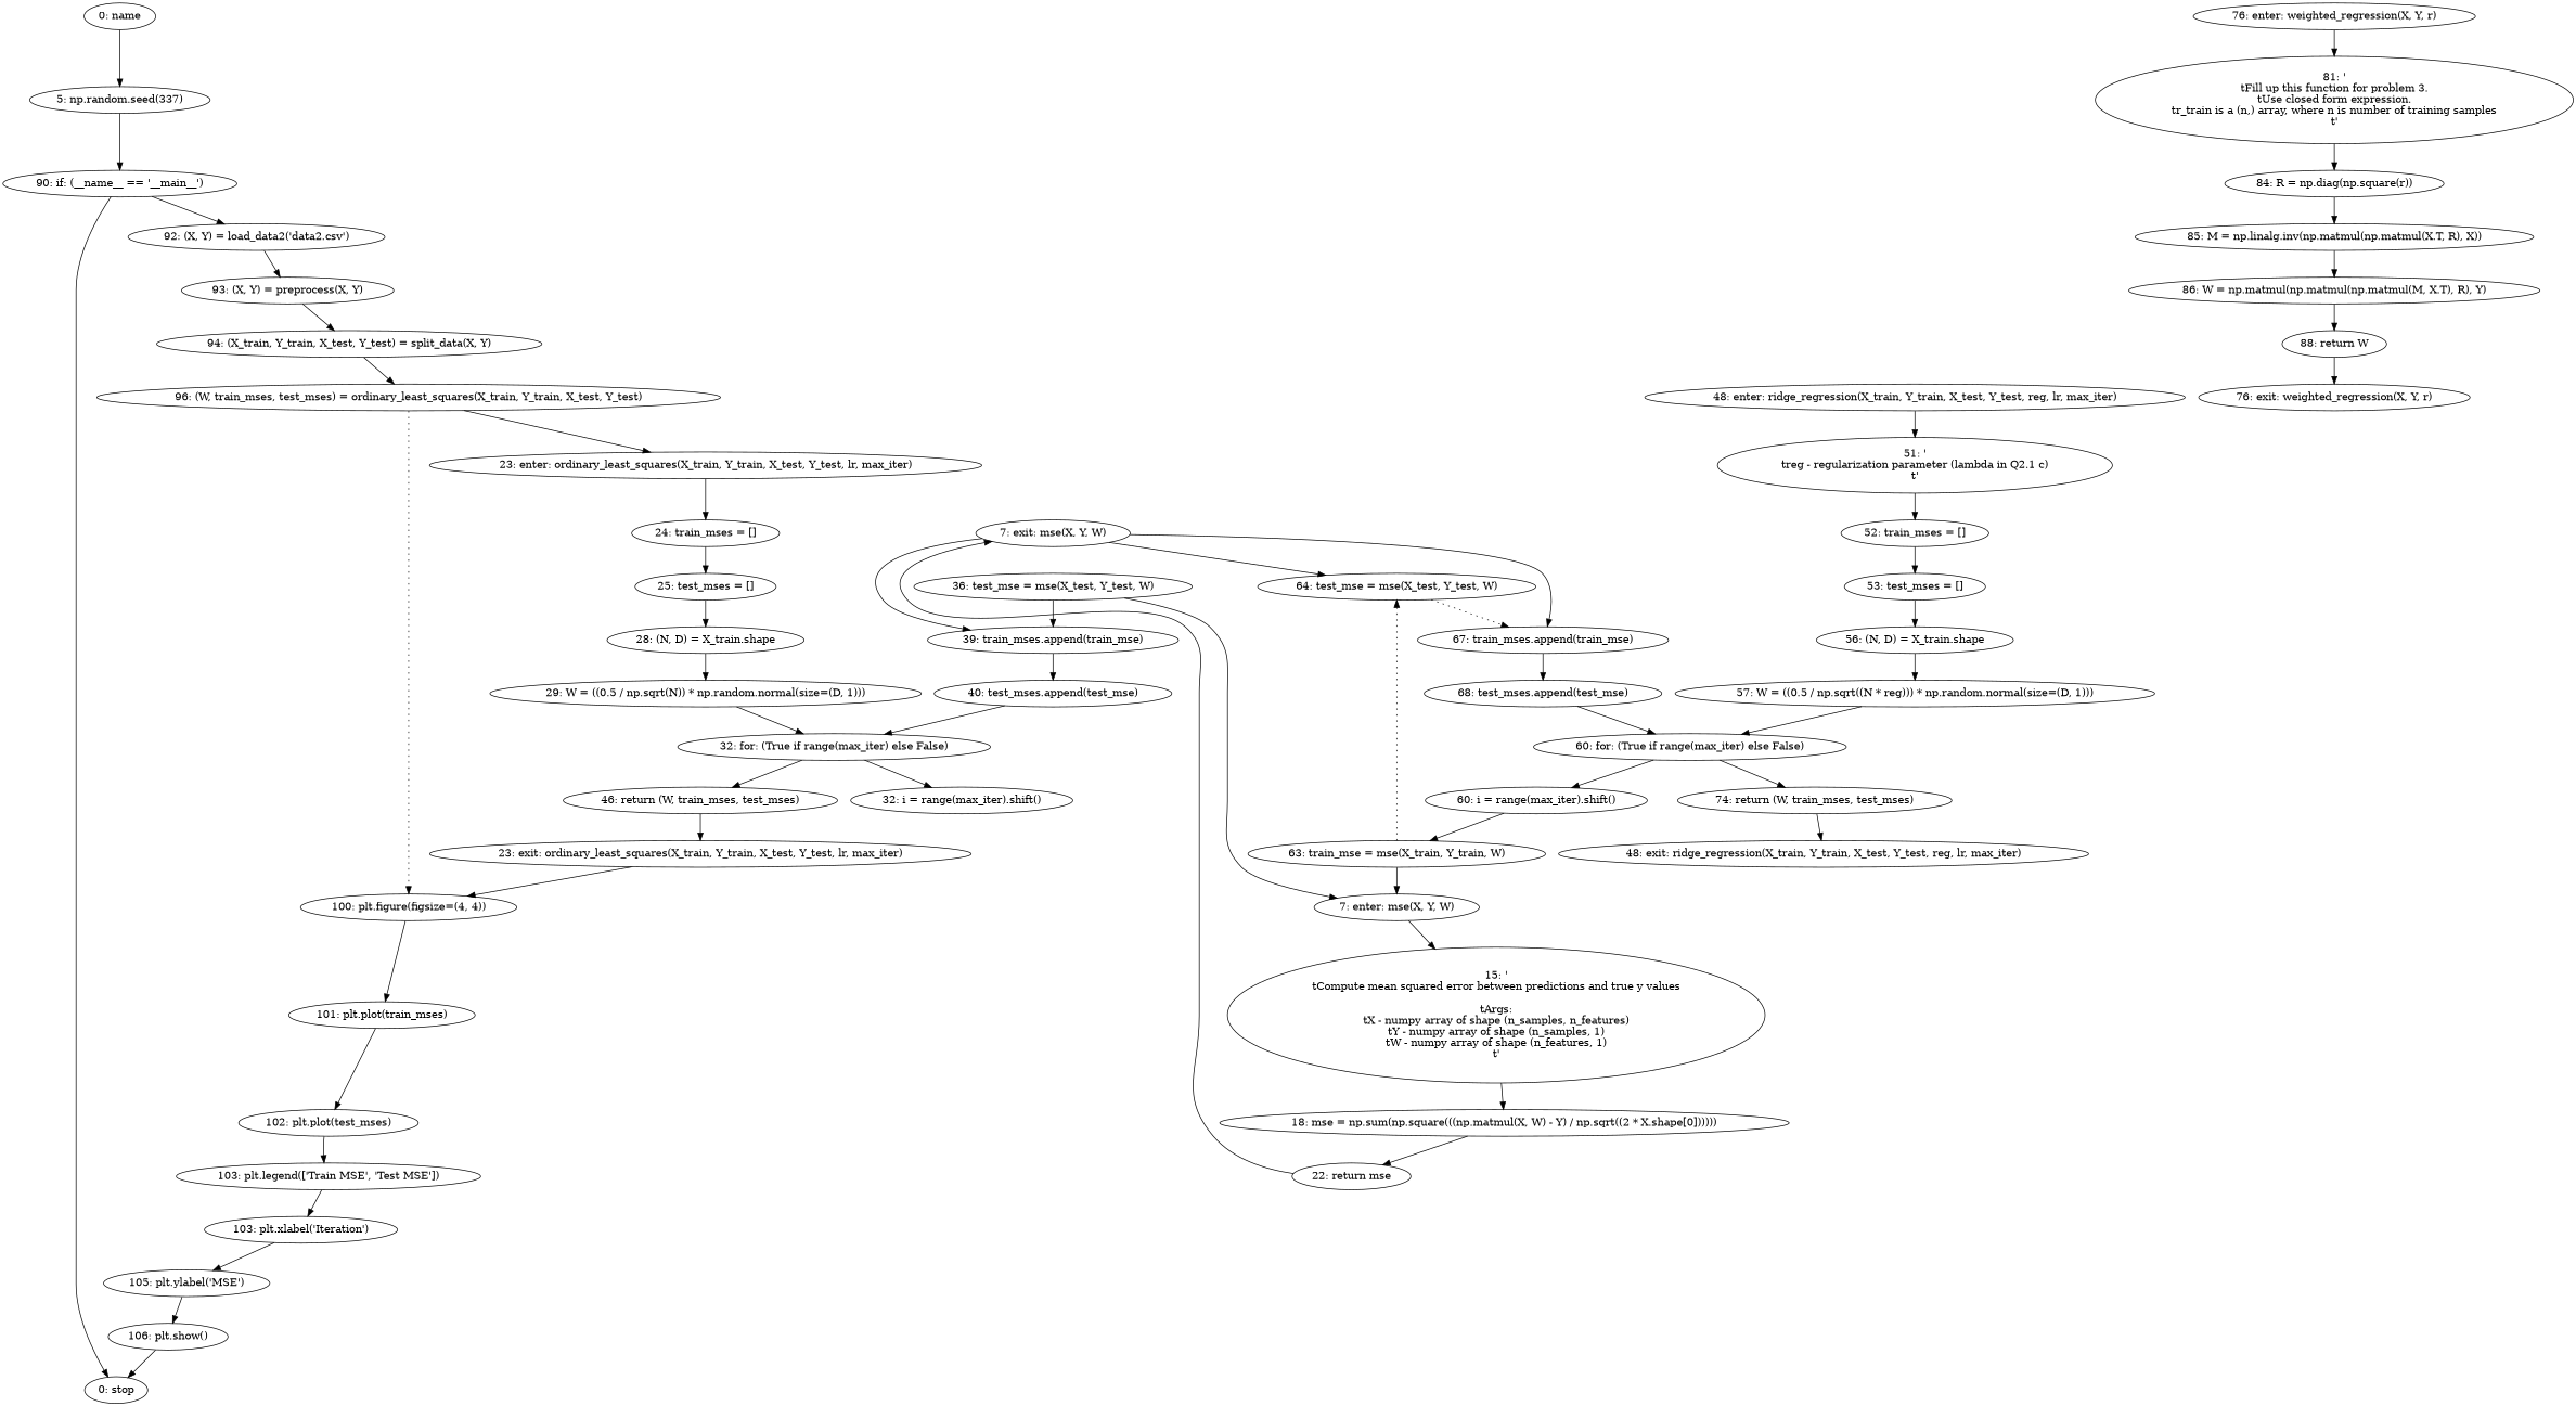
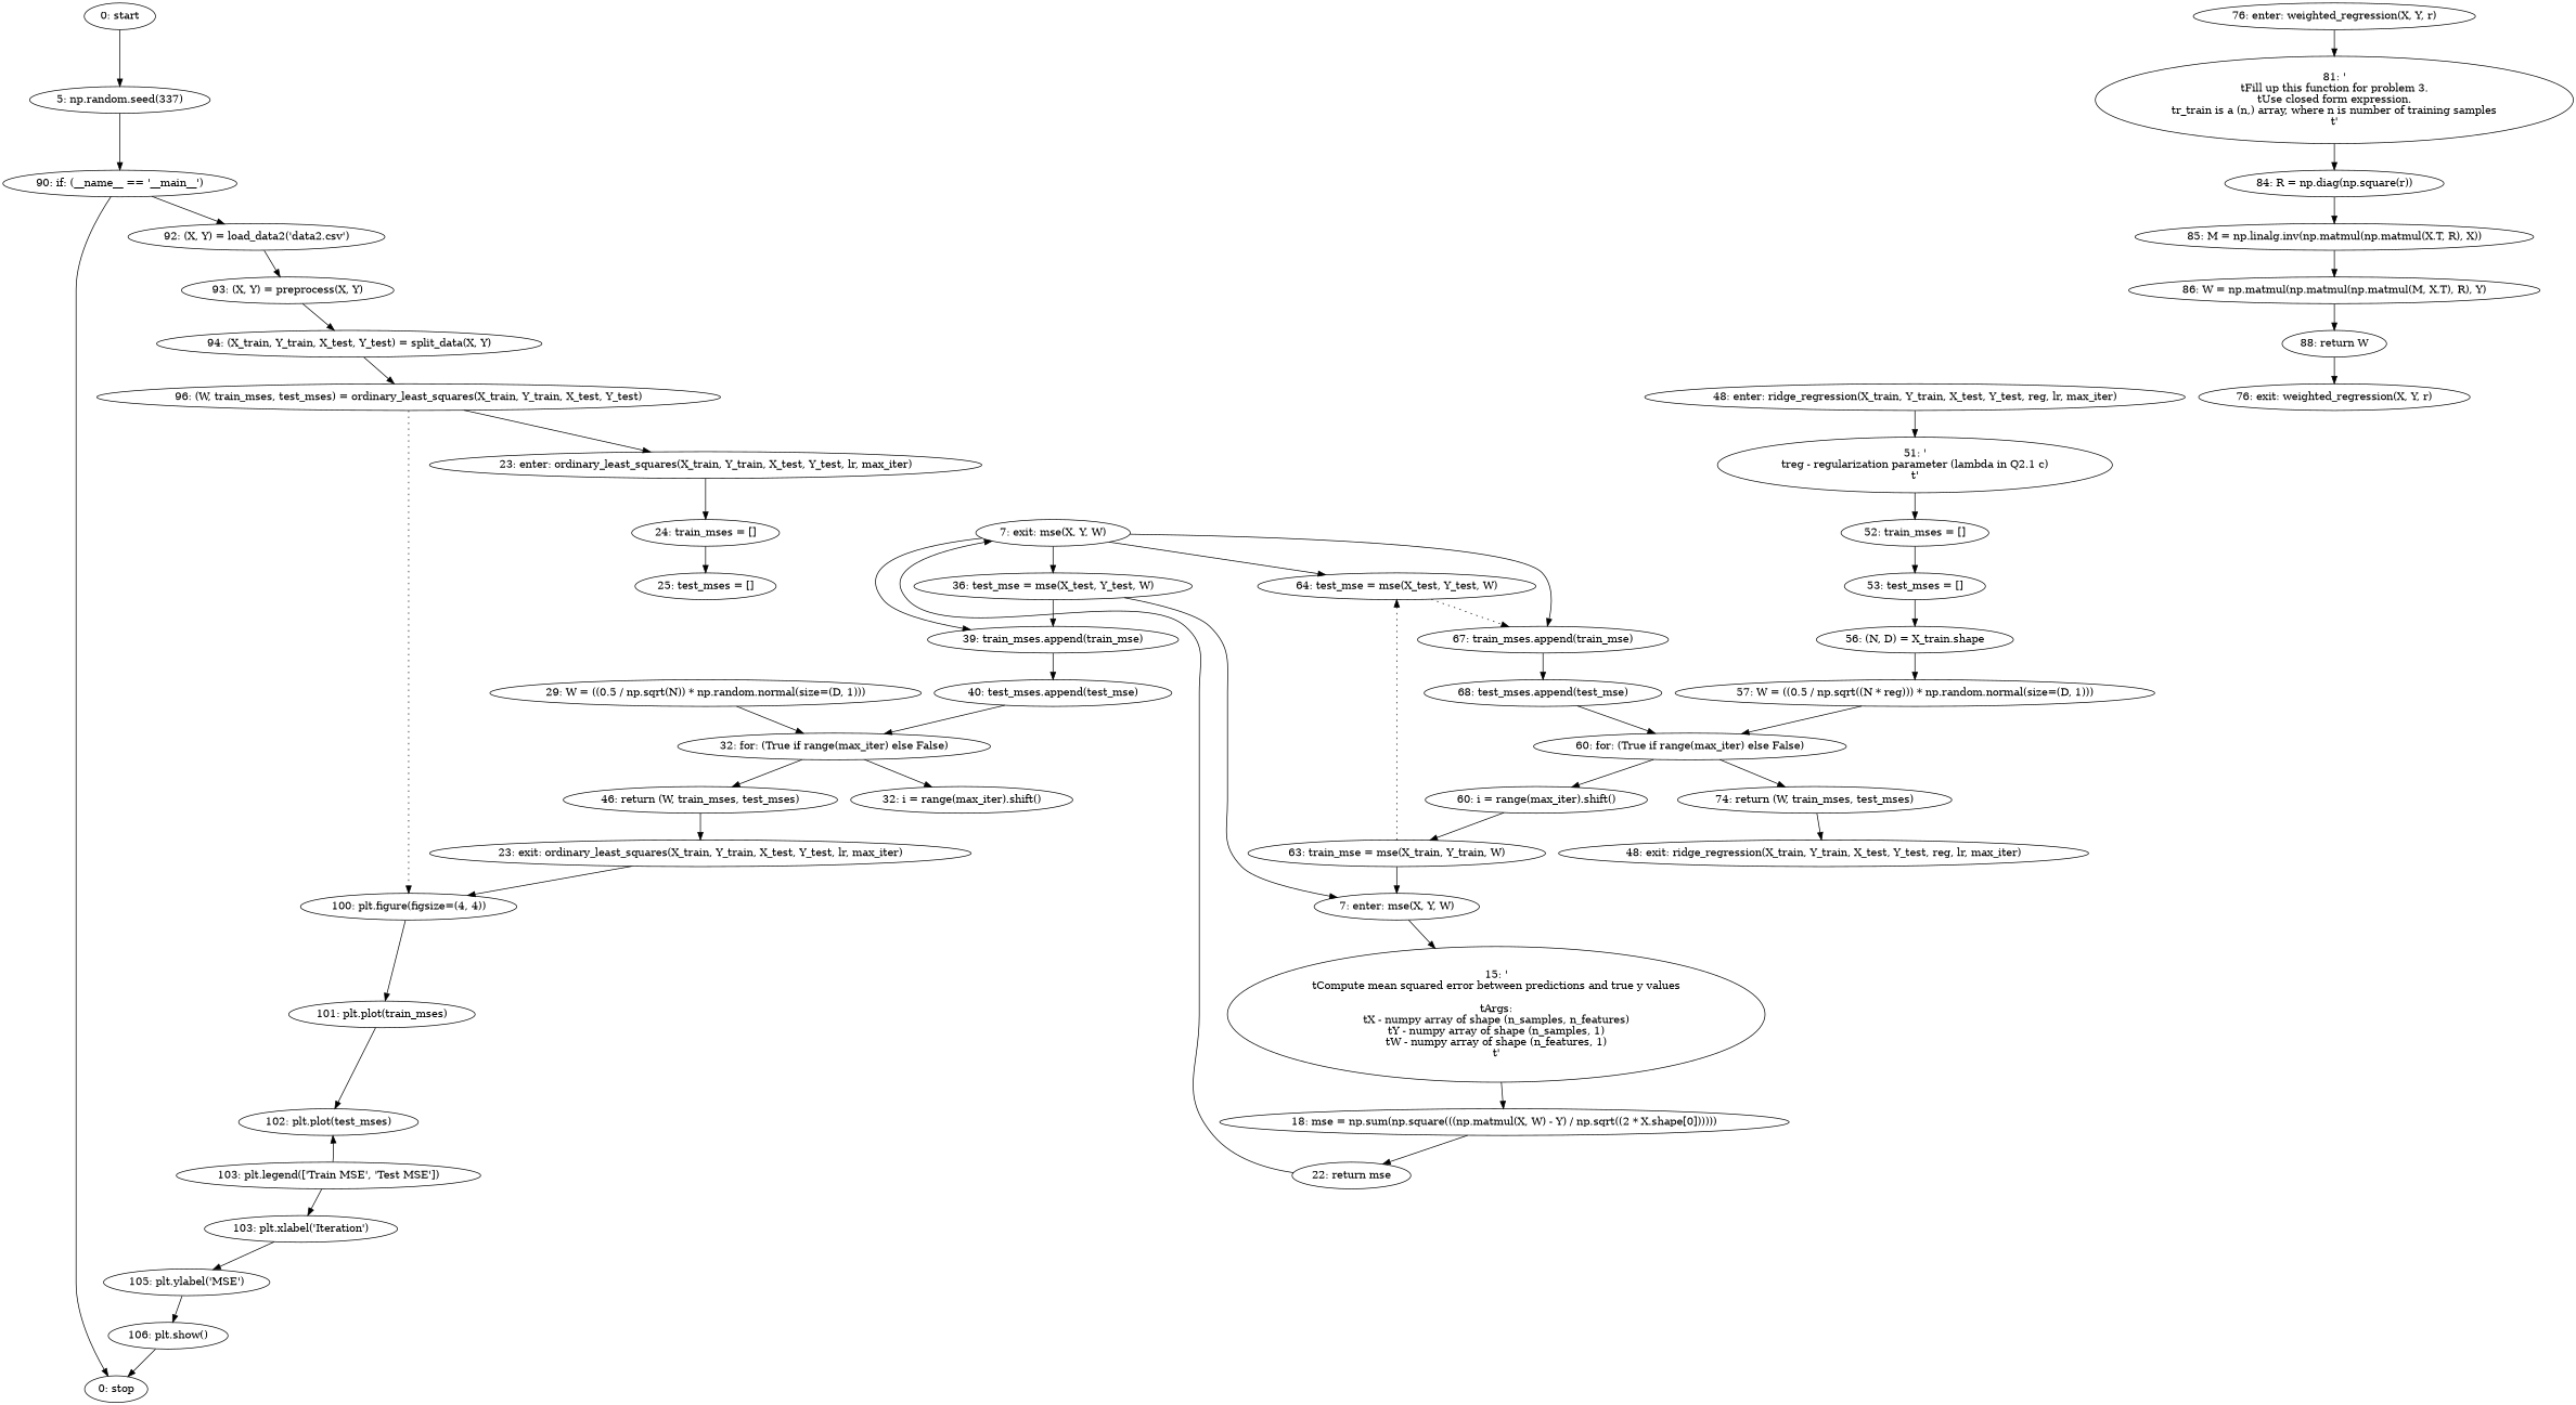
  strict digraph {
-   n1 [label="0: name"]
+   n1 [label="0: start"]
    n2 [label="5: np.random.seed(337)"]
    n3 [label="90: if: (__name__ == '__main__')"]
    n4 [label="92: (X, Y) = load_data2('data2.csv')"]
    n5 [label="0: stop"]
    n6 [label="93: (X, Y) = preprocess(X, Y)"]
    n7 [label="94: (X_train, Y_train, X_test, Y_test) = split_data(X, Y)"]
    n8 [label="7: enter: mse(X, Y, W)"]
    n9 [label="15: '\n\tCompute mean squared error between predictions and true y values\n\n\tArgs:\n\tX - numpy array of shape (n_samples, n_features)\n\tY - numpy array of shape (n_samples, 1)\n\tW - numpy array of shape (n_features, 1)\n\t'"]
    n10 [label="18: mse = np.sum(np.square(((np.matmul(X, W) - Y) / np.sqrt((2 * X.shape[0])))))"]
    n11 [label="22: return mse"]
    n12 [label="7: exit: mse(X, Y, W)"]
    n13 [label="36: test_mse = mse(X_test, Y_test, W)"]
    n14 [label="39: train_mses.append(train_mse)"]
    n15 [label="40: test_mses.append(test_mse)"]
    n16 [label="32: for: (True if range(max_iter) else False)"]
    n17 [label="46: return (W, train_mses, test_mses)"]
    n18 [label="32: i = range(max_iter).shift()"]
    n19 [label="63: train_mse = mse(X_train, Y_train, W)"]
    n20 [label="64: test_mse = mse(X_test, Y_test, W)"]
    n21 [label="67: train_mses.append(train_mse)"]
    n22 [label="68: test_mses.append(test_mse)"]
    n23 [label="60: for: (True if range(max_iter) else False)"]
    n24 [label="74: return (W, train_mses, test_mses)"]
    n25 [label="60: i = range(max_iter).shift()"]
    n26 [label="23: enter: ordinary_least_squares(X_train, Y_train, X_test, Y_test, lr, max_iter)"]
    n27 [label="24: train_mses = []"]
    n28 [label="25: test_mses = []"]
-   n29 [label="28: (N, D) = X_train.shape"]
    n30 [label="29: W = ((0.5 / np.sqrt(N)) * np.random.normal(size=(D, 1)))"]
    n31 [label="96: (W, train_mses, test_mses) = ordinary_least_squares(X_train, Y_train, X_test, Y_test)"]
    n32 [label="100: plt.figure(figsize=(4, 4))"]
    n33 [label="101: plt.plot(train_mses)"]
    n34 [label="102: plt.plot(test_mses)"]
    n35 [label="103: plt.legend(['Train MSE', 'Test MSE'])"]
    n36 [label="23: exit: ordinary_least_squares(X_train, Y_train, X_test, Y_test, lr, max_iter)"]
    n37 [label="48: enter: ridge_regression(X_train, Y_train, X_test, Y_test, reg, lr, max_iter)"]
    n38 [label="51: '\n\treg - regularization parameter (lambda in Q2.1 c)\n\t'"]
    n39 [label="52: train_mses = []"]
    n40 [label="53: test_mses = []"]
    n41 [label="56: (N, D) = X_train.shape"]
    n42 [label="48: exit: ridge_regression(X_train, Y_train, X_test, Y_test, reg, lr, max_iter)"]
    n43 [label="57: W = ((0.5 / np.sqrt((N * reg))) * np.random.normal(size=(D, 1)))"]
    n44 [label="76: enter: weighted_regression(X, Y, r)"]
    n45 [label="81: '\n\tFill up this function for problem 3.\n\tUse closed form expression.\n\tr_train is a (n,) array, where n is number of training samples\n\t'"]
    n46 [label="84: R = np.diag(np.square(r))"]
    n47 [label="85: M = np.linalg.inv(np.matmul(np.matmul(X.T, R), X))"]
    n48 [label="86: W = np.matmul(np.matmul(np.matmul(M, X.T), R), Y)"]
    n49 [label="76: exit: weighted_regression(X, Y, r)"]
    n50 [label="88: return W"]
    n51 [label="103: plt.xlabel('Iteration')"]
    n52 [label="105: plt.ylabel('MSE')"]
    n53 [label="106: plt.show()"]
    n1 -> n2
    n2 -> n3
    n3 -> n4
    n3 -> n5
    n4 -> n6
    n6 -> n7
    n7 -> n31
    n8 -> n9
    n9 -> n10
    n10 -> n11
    n11 -> n12
+   n12 -> n13
    n12 -> n14
    n12 -> n20
    n12 -> n21
    n13 -> n8
    n13 -> n14 [style=solid weight=100]
    n14 -> n15
    n15 -> n16
    n16 -> n17
    n16 -> n18
    n17 -> n36
    n19 -> n8
    n19 -> n20 [style=dotted weight=100]
    n20 -> n21 [style=dotted weight=100]
    n21 -> n22
    n22 -> n23
    n23 -> n24
    n23 -> n25
    n24 -> n42
    n25 -> n19
    n26 -> n27
    n27 -> n28
-   n28 -> n29
-   n29 -> n30
    n30 -> n16
    n31 -> n26
    n31 -> n32 [style=dotted weight=100]
    n32 -> n33
    n33 -> n34
-   n34 -> n35
+   n35 -> n34
    n35 -> n51
    n36 -> n32
    n37 -> n38
    n38 -> n39
    n39 -> n40
    n40 -> n41
    n41 -> n43
    n43 -> n23
    n44 -> n45
    n45 -> n46
    n46 -> n47
    n47 -> n48
    n48 -> n50
    n50 -> n49
    n51 -> n52
    n52 -> n53
    n53 -> n5
  }
